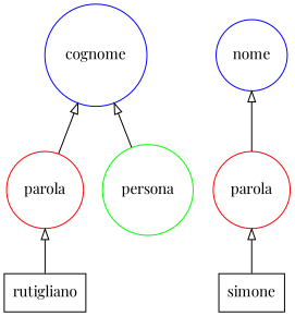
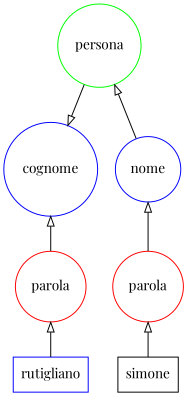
  digraph {
    fontname="Playfair Display"
    rankdir=BT
    node [fontname="Playfair Display" shape=circle]
    edge [arrowhead=empty fontname="Playfair Display"]
-   n1 [label=rutigliano shape=box]
+   n1 [label=rutigliano shape=box color=blue]
    n2 [label=simone shape=box]
    n3 [color=red label=parola]
    n4 [color=red label=parola]
    n5 [color=blue label=cognome]
    n6 [color=blue label=nome]
    n7 [color=green label=persona]
    subgraph sub_1 {
      rank=source
      n1
      n2
    }
    subgraph sub_2 {
      rank=same
      n3
      n4
    }
    subgraph sub_3 {
      rank=same
      n5
      n6
    }
    subgraph sub_4 {
      rank=same
      n7
    }
    subgraph sub_5 {
      rank=same
    }
    n1 -> n3
    n2 -> n4
    n3 -> n5
    n4 -> n6
+   n6 -> n7
    n7 -> n5
  }
